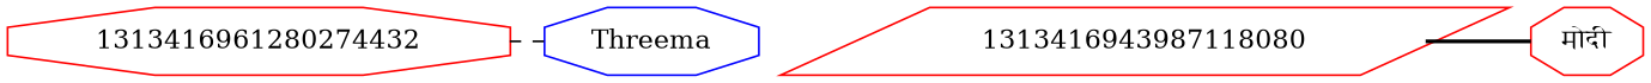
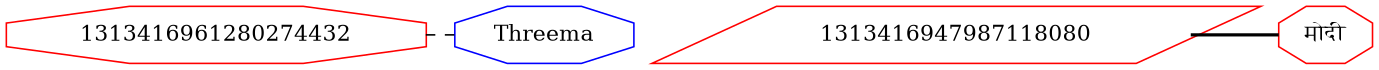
  graph {
    node [color=red shape=octagon]
    edge [constraint=false]
    n1 [label=1313416961280274432]
    n2 [color=blue label=Threema]
-   n3 [label=1313416943987118080 shape=parallelogram]
+   n3 [label=1313416947987118080 shape=parallelogram]
    n4 [label="मोदी"]
    n1 -- n2 [style=dashed]
    n3 -- n4 [style=bold]
  }
